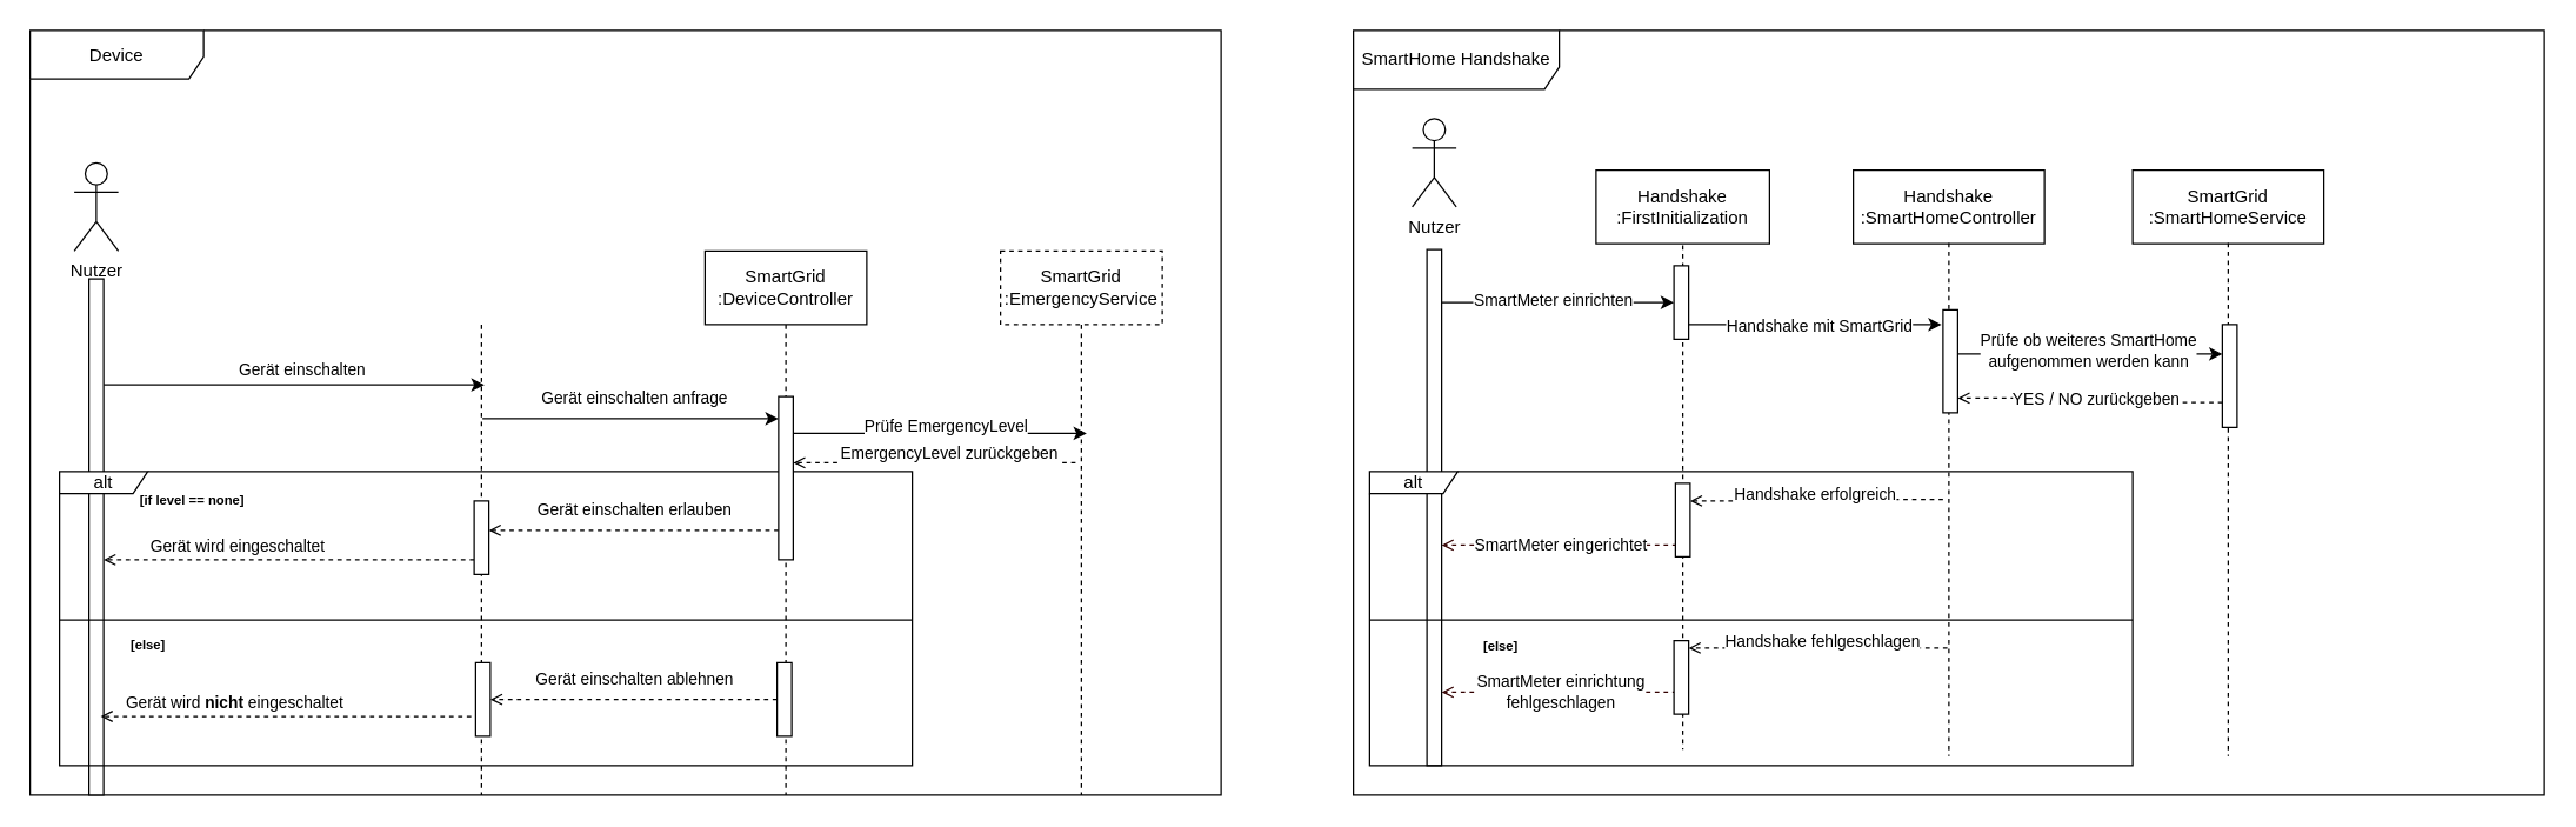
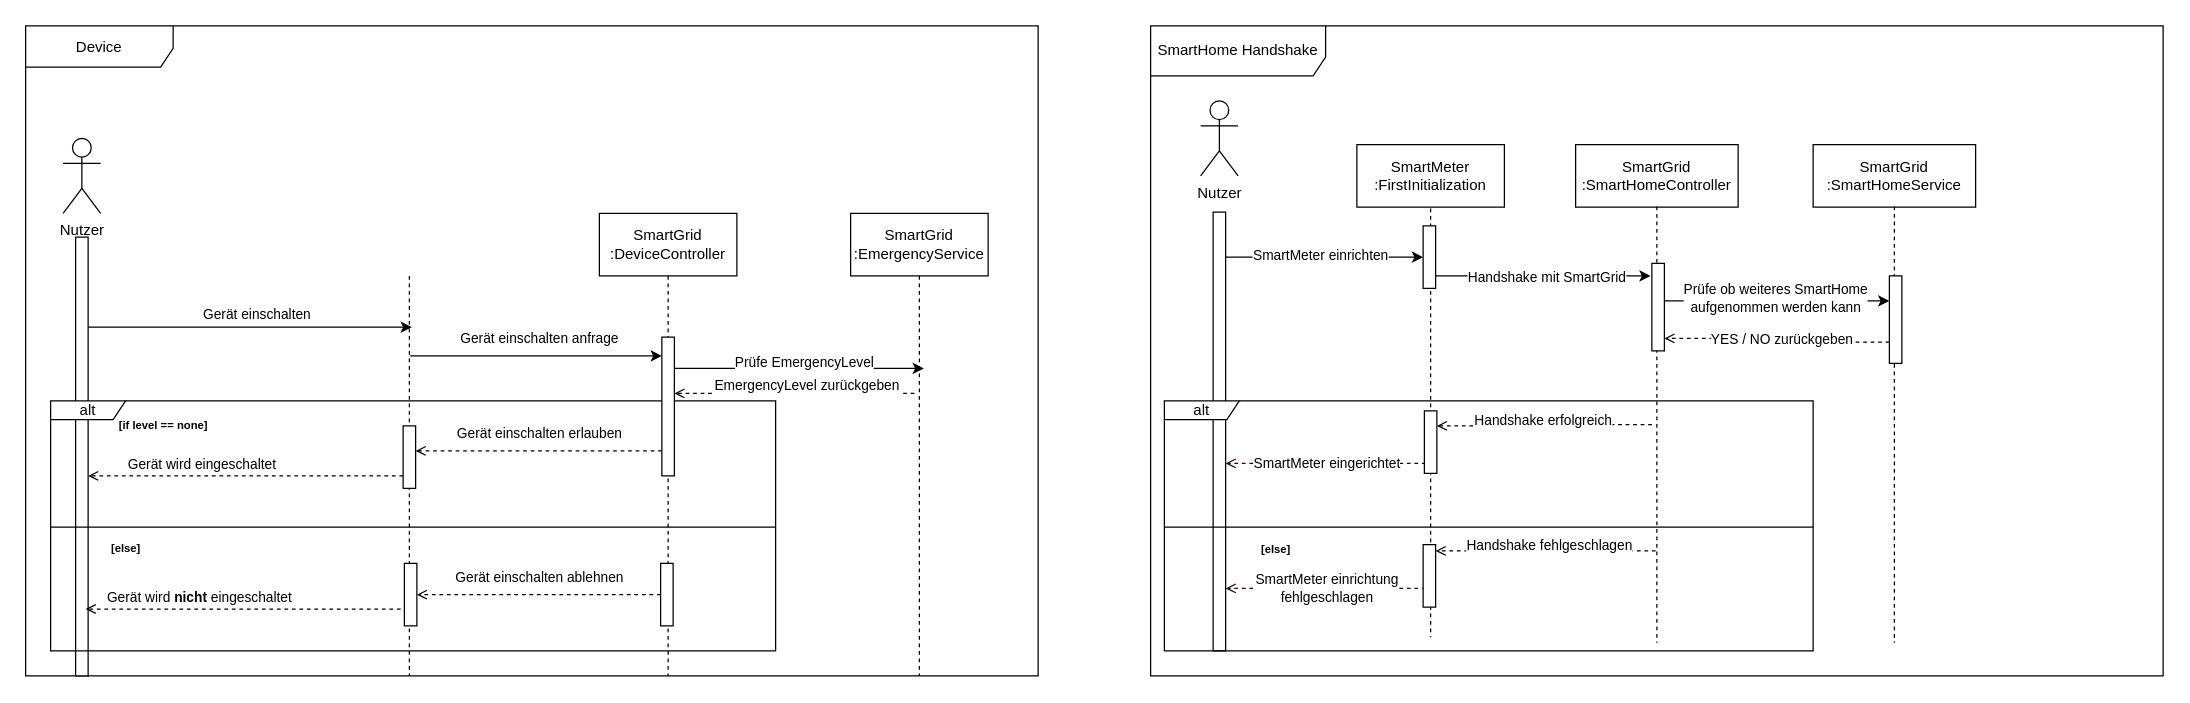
  <mxCell id="0" />
  <mxCell id="1" parent="0" />
  <mxCell id="2" value="Device" style="shape=umlFrame;whiteSpace=wrap;html=1;pointerEvents=0;width=118;height=33;" vertex="1" parent="1"><mxGeometry x="20" y="20" width="810" height="520" as="geometry" /></mxCell>
  <mxCell id="3" value="SmartGrid&lt;br&gt;:DeviceController" style="html=1;whiteSpace=wrap;" vertex="1" parent="1"><mxGeometry x="479" y="170" width="110" height="50" as="geometry" /></mxCell>
  <mxCell id="4" value="" style="line;strokeWidth=1;fillColor=none;align=left;verticalAlign=middle;spacingTop=-1;spacingLeft=3;spacingRight=3;rotatable=0;labelPosition=right;points=[];portConstraint=eastwest;strokeColor=inherit;dashed=1;direction=south;" vertex="1" parent="1"><mxGeometry x="323" y="220" width="8" height="320" as="geometry" /></mxCell>
  <mxCell id="5" value="" style="line;strokeWidth=1;fillColor=none;align=left;verticalAlign=middle;spacingTop=-1;spacingLeft=3;spacingRight=3;rotatable=0;labelPosition=right;points=[];portConstraint=eastwest;strokeColor=inherit;dashed=1;direction=south;" vertex="1" parent="1"><mxGeometry x="530" y="220" width="8" height="320" as="geometry" /></mxCell>
  <mxCell id="6" style="edgeStyle=elbowEdgeStyle;rounded=0;orthogonalLoop=1;jettySize=auto;html=1;elbow=vertical;curved=0;dashed=1;endArrow=open;endFill=0;" edge="1" parent="1" source="61" target="12"><mxGeometry relative="1" as="geometry" /></mxCell>
  <mxCell id="7" style="edgeStyle=elbowEdgeStyle;rounded=0;orthogonalLoop=1;jettySize=auto;html=1;elbow=vertical;curved=0;entryX=0.171;entryY=0.046;entryDx=0;entryDy=0;entryPerimeter=0;" edge="1" parent="1"><mxGeometry relative="1" as="geometry"><mxPoint x="539" y="294" as="sourcePoint" /><mxPoint x="738.632" y="293.72" as="targetPoint" /></mxGeometry></mxCell>
  <mxCell id="8" value="&lt;div&gt;Prüfe EmergencyLevel&lt;/div&gt;" style="edgeLabel;html=1;align=center;verticalAlign=middle;resizable=0;points=[];" vertex="1" connectable="0" parent="7"><mxGeometry x="0.336" y="-1" relative="1" as="geometry"><mxPoint x="-31" y="-7" as="offset" /></mxGeometry></mxCell>
  <mxCell id="9" value="&lt;font style=&quot;font-size: 9px;&quot;&gt;[if level == none]&lt;/font&gt;" style="text;align=center;fontStyle=1;verticalAlign=middle;spacingLeft=3;spacingRight=3;strokeColor=none;rotatable=0;points=[[0,0.5],[1,0.5]];portConstraint=eastwest;html=1;" vertex="1" parent="1"><mxGeometry x="90" y="326" width="80" height="26" as="geometry" /></mxCell>
  <mxCell id="10" style="edgeStyle=elbowEdgeStyle;rounded=0;orthogonalLoop=1;jettySize=auto;html=1;elbow=vertical;curved=0;dashed=1;endArrow=open;endFill=0;" edge="1" parent="1" source="12" target="28"><mxGeometry relative="1" as="geometry"><Array as="points"><mxPoint x="190" y="380" /></Array></mxGeometry></mxCell>
  <mxCell id="11" value="Gerät wird eingeschaltet" style="edgeLabel;html=1;align=center;verticalAlign=middle;resizable=0;points=[];" vertex="1" connectable="0" parent="10"><mxGeometry x="0.325" relative="1" as="geometry"><mxPoint x="5" y="-10" as="offset" /></mxGeometry></mxCell>
  <mxCell id="12" value="" style="html=1;points=[];perimeter=orthogonalPerimeter;outlineConnect=0;targetShapes=umlLifeline;portConstraint=eastwest;newEdgeStyle={&quot;edgeStyle&quot;:&quot;elbowEdgeStyle&quot;,&quot;elbow&quot;:&quot;vertical&quot;,&quot;curved&quot;:0,&quot;rounded&quot;:0};" vertex="1" parent="1"><mxGeometry x="322" y="340" width="10" height="50" as="geometry" /></mxCell>
  <mxCell id="13" value="" style="html=1;points=[];perimeter=orthogonalPerimeter;outlineConnect=0;targetShapes=umlLifeline;portConstraint=eastwest;newEdgeStyle={&quot;edgeStyle&quot;:&quot;elbowEdgeStyle&quot;,&quot;elbow&quot;:&quot;vertical&quot;,&quot;curved&quot;:0,&quot;rounded&quot;:0};" vertex="1" parent="1"><mxGeometry x="323" y="450" width="10" height="50" as="geometry" /></mxCell>
  <mxCell id="14" style="edgeStyle=elbowEdgeStyle;rounded=0;orthogonalLoop=1;jettySize=auto;html=1;elbow=vertical;curved=0;dashed=1;endArrow=open;endFill=0;" edge="1" parent="1" source="16" target="13"><mxGeometry relative="1" as="geometry" /></mxCell>
  <mxCell id="15" value="Gerät einschalten ablehnen" style="edgeLabel;html=1;align=center;verticalAlign=middle;resizable=0;points=[];" vertex="1" connectable="0" parent="14"><mxGeometry x="0.08" y="1" relative="1" as="geometry"><mxPoint x="7" y="-16" as="offset" /></mxGeometry></mxCell>
  <mxCell id="16" value="" style="html=1;points=[];perimeter=orthogonalPerimeter;outlineConnect=0;targetShapes=umlLifeline;portConstraint=eastwest;newEdgeStyle={&quot;edgeStyle&quot;:&quot;elbowEdgeStyle&quot;,&quot;elbow&quot;:&quot;vertical&quot;,&quot;curved&quot;:0,&quot;rounded&quot;:0};" vertex="1" parent="1"><mxGeometry x="528" y="450" width="10" height="50" as="geometry" /></mxCell>
  <mxCell id="17" value="&lt;font style=&quot;font-size: 9px;&quot;&gt;[else]&lt;/font&gt;" style="text;align=center;fontStyle=1;verticalAlign=middle;spacingLeft=3;spacingRight=3;strokeColor=none;rotatable=0;points=[[0,0.5],[1,0.5]];portConstraint=eastwest;html=1;" vertex="1" parent="1"><mxGeometry x="60" y="424" width="80" height="26" as="geometry" /></mxCell>
  <mxCell id="18" value="Gerät einschalten erlauben" style="edgeLabel;html=1;align=center;verticalAlign=middle;resizable=0;points=[];" vertex="1" connectable="0" parent="1"><mxGeometry x="430.499" y="345.999" as="geometry" /></mxCell>
  <mxCell id="19" style="edgeStyle=elbowEdgeStyle;rounded=0;orthogonalLoop=1;jettySize=auto;html=1;elbow=vertical;curved=0;entryX=0.199;entryY=0.422;entryDx=0;entryDy=0;entryPerimeter=0;endArrow=none;endFill=0;startArrow=classic;startFill=1;" edge="1" parent="1" source="61" target="4"><mxGeometry relative="1" as="geometry"><mxPoint x="528" y="283.68" as="sourcePoint" /><mxPoint x="331" y="283.68" as="targetPoint" /></mxGeometry></mxCell>
  <mxCell id="20" value="Gerät einschalten anfrage" style="edgeLabel;html=1;align=center;verticalAlign=middle;resizable=0;points=[];" vertex="1" connectable="0" parent="19"><mxGeometry x="-0.121" relative="1" as="geometry"><mxPoint x="-10" y="-15" as="offset" /></mxGeometry></mxCell>
- <mxCell id="21" value="SmartGrid&lt;br&gt;:EmergencyService" style="html=1;whiteSpace=wrap;dashed=1;" vertex="1" parent="1"><mxGeometry x="680" y="170" width="110" height="50" as="geometry" /></mxCell>
+ <mxCell id="21" value="SmartGrid&lt;br&gt;:EmergencyService" style="html=1;whiteSpace=wrap;" vertex="1" parent="1"><mxGeometry x="680" y="170" width="110" height="50" as="geometry" /></mxCell>
  <mxCell id="22" style="edgeStyle=orthogonalEdgeStyle;rounded=0;orthogonalLoop=1;jettySize=auto;html=1;dashed=1;endArrow=open;endFill=0;" edge="1" parent="1"><mxGeometry relative="1" as="geometry"><mxPoint x="731" y="314" as="sourcePoint" /><mxPoint x="539" y="314" as="targetPoint" /><Array as="points"><mxPoint x="590" y="314" /><mxPoint x="590" y="314" /></Array></mxGeometry></mxCell>
  <mxCell id="23" value="" style="line;strokeWidth=1;fillColor=none;align=left;verticalAlign=middle;spacingTop=-1;spacingLeft=3;spacingRight=3;rotatable=0;labelPosition=right;points=[];portConstraint=eastwest;strokeColor=inherit;dashed=1;direction=south;" vertex="1" parent="1"><mxGeometry x="731" y="220" width="8" height="320" as="geometry" /></mxCell>
  <mxCell id="24" value="EmergencyLevel zurückgeben" style="edgeLabel;html=1;align=center;verticalAlign=middle;resizable=0;points=[];" vertex="1" connectable="0" parent="1"><mxGeometry x="648.75" y="304.5" as="geometry"><mxPoint x="-4" y="3" as="offset" /></mxGeometry></mxCell>
  <mxCell id="25" value="&lt;div&gt;Nutzer&lt;/div&gt;" style="shape=umlActor;verticalLabelPosition=bottom;verticalAlign=top;html=1;" vertex="1" parent="1"><mxGeometry x="50" y="110" width="30" height="60" as="geometry" /></mxCell>
  <mxCell id="26" style="edgeStyle=elbowEdgeStyle;rounded=0;orthogonalLoop=1;jettySize=auto;html=1;elbow=vertical;curved=0;entryX=0.128;entryY=0.25;entryDx=0;entryDy=0;entryPerimeter=0;" edge="1" parent="1" source="28" target="4"><mxGeometry relative="1" as="geometry" /></mxCell>
  <mxCell id="27" value="Gerät einschalten" style="edgeLabel;html=1;align=center;verticalAlign=middle;resizable=0;points=[];" vertex="1" connectable="0" parent="26"><mxGeometry x="0.035" y="2" relative="1" as="geometry"><mxPoint y="-9" as="offset" /></mxGeometry></mxCell>
  <mxCell id="28" value="" style="html=1;points=[];perimeter=orthogonalPerimeter;outlineConnect=0;targetShapes=umlLifeline;portConstraint=eastwest;newEdgeStyle={&quot;edgeStyle&quot;:&quot;elbowEdgeStyle&quot;,&quot;elbow&quot;:&quot;vertical&quot;,&quot;curved&quot;:0,&quot;rounded&quot;:0};" vertex="1" parent="1"><mxGeometry x="60" y="189" width="10" height="351" as="geometry" /></mxCell>
  <mxCell id="29" style="edgeStyle=elbowEdgeStyle;rounded=0;orthogonalLoop=1;jettySize=auto;html=1;elbow=vertical;curved=0;dashed=1;endArrow=open;endFill=0;" edge="1" parent="1"><mxGeometry relative="1" as="geometry"><mxPoint x="320" y="486.5" as="sourcePoint" /><mxPoint x="68" y="486.5" as="targetPoint" /><Array as="points"><mxPoint x="188" y="486.5" /></Array></mxGeometry></mxCell>
  <mxCell id="30" value="Gerät wird &lt;b&gt;nicht&lt;/b&gt; eingeschaltet" style="edgeLabel;html=1;align=center;verticalAlign=middle;resizable=0;points=[];" vertex="1" connectable="0" parent="29"><mxGeometry x="0.325" relative="1" as="geometry"><mxPoint x="5" y="-10" as="offset" /></mxGeometry></mxCell>
  <mxCell id="31" value="alt" style="shape=umlFrame;whiteSpace=wrap;html=1;pointerEvents=0;width=60;height=15;" vertex="1" parent="1"><mxGeometry x="40" y="320" width="580" height="200" as="geometry" /></mxCell>
  <mxCell id="32" value="SmartHome Handshake" style="shape=umlFrame;whiteSpace=wrap;html=1;pointerEvents=0;width=140;height=40;" vertex="1" parent="1"><mxGeometry x="920" y="20" width="810" height="520" as="geometry" /></mxCell>
  <mxCell id="33" value="&lt;div&gt;Nutzer&lt;/div&gt;" style="shape=umlActor;verticalLabelPosition=bottom;verticalAlign=top;html=1;" vertex="1" parent="1"><mxGeometry x="960" y="80" width="30" height="60" as="geometry" /></mxCell>
  <mxCell id="34" style="edgeStyle=elbowEdgeStyle;rounded=0;orthogonalLoop=1;jettySize=auto;html=1;elbow=vertical;curved=0;" edge="1" parent="1" source="36" target="64"><mxGeometry relative="1" as="geometry" /></mxCell>
  <mxCell id="35" value="SmartMeter einrichten" style="edgeLabel;html=1;align=center;verticalAlign=middle;resizable=0;points=[];" connectable="0" vertex="1" parent="34"><mxGeometry x="0.079" y="2" relative="1" as="geometry"><mxPoint x="-10" as="offset" /></mxGeometry></mxCell>
  <mxCell id="36" value="" style="html=1;points=[];perimeter=orthogonalPerimeter;outlineConnect=0;targetShapes=umlLifeline;portConstraint=eastwest;newEdgeStyle={&quot;edgeStyle&quot;:&quot;elbowEdgeStyle&quot;,&quot;elbow&quot;:&quot;vertical&quot;,&quot;curved&quot;:0,&quot;rounded&quot;:0};" vertex="1" parent="1"><mxGeometry x="970" y="169" width="10" height="351" as="geometry" /></mxCell>
  <mxCell id="37" style="edgeStyle=orthogonalEdgeStyle;rounded=0;orthogonalLoop=1;jettySize=auto;html=1;" edge="1" parent="1" source="41"><mxGeometry relative="1" as="geometry"><Array as="points"><mxPoint x="1320" y="220" /><mxPoint x="1320" y="219" /></Array><mxPoint x="1320" y="220" as="targetPoint" /></mxGeometry></mxCell>
  <mxCell id="38" value="&lt;div&gt;Handshake mit SmartGrid&lt;/div&gt;" style="edgeLabel;html=1;align=center;verticalAlign=middle;resizable=0;points=[];" connectable="0" vertex="1" parent="37"><mxGeometry x="0.108" y="-1" relative="1" as="geometry"><mxPoint x="-7" y="-1" as="offset" /></mxGeometry></mxCell>
  <mxCell id="39" style="edgeStyle=orthogonalEdgeStyle;rounded=0;orthogonalLoop=1;jettySize=auto;html=1;fillColor=#d5e8d4;strokeColor=#330000;dashed=1;endArrow=open;endFill=0;" edge="1" parent="1" source="41" target="36"><mxGeometry relative="1" as="geometry"><Array as="points"><mxPoint x="1020" y="370" /><mxPoint x="1020" y="370" /></Array></mxGeometry></mxCell>
  <mxCell id="40" value="SmartMeter eingerichtet" style="edgeLabel;html=1;align=center;verticalAlign=middle;resizable=0;points=[];" connectable="0" vertex="1" parent="39"><mxGeometry x="0.19" y="-1" relative="1" as="geometry"><mxPoint x="15" as="offset" /></mxGeometry></mxCell>
  <mxCell id="41" value="" style="line;strokeWidth=1;fillColor=none;align=left;verticalAlign=middle;spacingTop=-1;spacingLeft=3;spacingRight=3;rotatable=0;labelPosition=right;points=[];portConstraint=eastwest;strokeColor=inherit;dashed=1;direction=south;" vertex="1" parent="1"><mxGeometry x="1140" y="160" width="8" height="349" as="geometry" /></mxCell>
- <mxCell id="42" value="Handshake&lt;br&gt;:FirstInitialization" style="html=1;whiteSpace=wrap;" vertex="1" parent="1"><mxGeometry x="1085" y="115" width="118" height="50" as="geometry" /></mxCell>
- <mxCell id="43" value="Handshake&lt;br&gt;:SmartHomeController" style="html=1;whiteSpace=wrap;" vertex="1" parent="1"><mxGeometry x="1260" y="115" width="130" height="50" as="geometry" /></mxCell>
+ <mxCell id="42" value="SmartMeter&lt;br&gt;:FirstInitialization" style="html=1;whiteSpace=wrap;" vertex="1" parent="1"><mxGeometry x="1085" y="115" width="118" height="50" as="geometry" /></mxCell>
+ <mxCell id="43" value="SmartGrid&lt;br&gt;:SmartHomeController" style="html=1;whiteSpace=wrap;" vertex="1" parent="1"><mxGeometry x="1260" y="115" width="130" height="50" as="geometry" /></mxCell>
  <mxCell id="44" style="edgeStyle=orthogonalEdgeStyle;rounded=0;orthogonalLoop=1;jettySize=auto;html=1;" edge="1" parent="1" source="48" target="66"><mxGeometry relative="1" as="geometry"><Array as="points"><mxPoint x="1460" y="240" /><mxPoint x="1460" y="240" /></Array></mxGeometry></mxCell>
  <mxCell id="45" value="&lt;div&gt;Prüfe ob weiteres SmartHome&lt;/div&gt;&lt;div&gt;aufgenommen werden kann&lt;br&gt;&lt;/div&gt;" style="edgeLabel;html=1;align=center;verticalAlign=middle;resizable=0;points=[];" connectable="0" vertex="1" parent="44"><mxGeometry x="-0.324" y="3" relative="1" as="geometry"><mxPoint x="28" as="offset" /></mxGeometry></mxCell>
  <mxCell id="46" style="edgeStyle=orthogonalEdgeStyle;rounded=0;orthogonalLoop=1;jettySize=auto;html=1;dashed=1;endArrow=open;endFill=0;" edge="1" parent="1" source="48" target="62"><mxGeometry relative="1" as="geometry"><Array as="points"><mxPoint x="1234" y="339" /><mxPoint x="1234" y="340" /></Array></mxGeometry></mxCell>
  <mxCell id="47" value="Handshake erfolgreich" style="edgeLabel;html=1;align=center;verticalAlign=middle;resizable=0;points=[];" connectable="0" vertex="1" parent="46"><mxGeometry x="0.194" y="-1" relative="1" as="geometry"><mxPoint x="14" y="-4" as="offset" /></mxGeometry></mxCell>
  <mxCell id="48" value="" style="line;strokeWidth=1;fillColor=none;align=left;verticalAlign=middle;spacingTop=-1;spacingLeft=3;spacingRight=3;rotatable=0;labelPosition=right;points=[];portConstraint=eastwest;strokeColor=inherit;dashed=1;direction=south;" vertex="1" parent="1"><mxGeometry x="1321" y="164.5" width="8" height="349" as="geometry" /></mxCell>
  <mxCell id="49" value="SmartGrid&lt;br&gt;:SmartHomeService" style="html=1;whiteSpace=wrap;" vertex="1" parent="1"><mxGeometry x="1450" y="115" width="130" height="50" as="geometry" /></mxCell>
  <mxCell id="50" style="edgeStyle=orthogonalEdgeStyle;rounded=0;orthogonalLoop=1;jettySize=auto;html=1;endArrow=open;endFill=0;dashed=1;" edge="1" parent="1" source="52" target="65"><mxGeometry relative="1" as="geometry"><Array as="points"><mxPoint x="1420" y="273" /><mxPoint x="1420" y="270" /></Array></mxGeometry></mxCell>
  <mxCell id="51" value="YES / NO zurückgeben" style="edgeLabel;html=1;align=center;verticalAlign=middle;resizable=0;points=[];" connectable="0" vertex="1" parent="50"><mxGeometry x="0.371" relative="1" as="geometry"><mxPoint x="35" as="offset" /></mxGeometry></mxCell>
  <mxCell id="52" value="" style="line;strokeWidth=1;fillColor=none;align=left;verticalAlign=middle;spacingTop=-1;spacingLeft=3;spacingRight=3;rotatable=0;labelPosition=right;points=[];portConstraint=eastwest;strokeColor=inherit;dashed=1;direction=south;" vertex="1" parent="1"><mxGeometry x="1511" y="164.5" width="8" height="349" as="geometry" /></mxCell>
  <mxCell id="53" value="" style="line;strokeWidth=1;fillColor=none;align=left;verticalAlign=middle;spacingTop=-1;spacingLeft=3;spacingRight=3;rotatable=0;labelPosition=right;points=[];portConstraint=eastwest;strokeColor=inherit;" vertex="1" parent="1"><mxGeometry x="40" y="417" width="580" height="8" as="geometry" /></mxCell>
  <mxCell id="54" value="alt" style="shape=umlFrame;whiteSpace=wrap;html=1;pointerEvents=0;width=60;height=15;" vertex="1" parent="1"><mxGeometry x="931" y="320" width="519" height="200" as="geometry" /></mxCell>
  <mxCell id="55" value="" style="line;strokeWidth=1;fillColor=none;align=left;verticalAlign=middle;spacingTop=-1;spacingLeft=3;spacingRight=3;rotatable=0;labelPosition=right;points=[];portConstraint=eastwest;strokeColor=inherit;" vertex="1" parent="1"><mxGeometry x="931" y="417" width="519" height="8" as="geometry" /></mxCell>
  <mxCell id="56" value="&lt;font style=&quot;font-size: 9px;&quot;&gt;[else]&lt;/font&gt;" style="text;align=center;fontStyle=1;verticalAlign=middle;spacingLeft=3;spacingRight=3;strokeColor=none;rotatable=0;points=[[0,0.5],[1,0.5]];portConstraint=eastwest;html=1;" vertex="1" parent="1"><mxGeometry x="980" y="425" width="80" height="26" as="geometry" /></mxCell>
  <mxCell id="57" style="edgeStyle=orthogonalEdgeStyle;rounded=0;orthogonalLoop=1;jettySize=auto;html=1;entryX=0.513;entryY=0.397;entryDx=0;entryDy=0;entryPerimeter=0;dashed=1;endArrow=open;endFill=0;" edge="1" parent="1"><mxGeometry relative="1" as="geometry"><mxPoint x="1324" y="440" as="sourcePoint" /><mxPoint x="1148" y="440" as="targetPoint" /></mxGeometry></mxCell>
  <mxCell id="58" value="Handshake fehlgeschlagen" style="edgeLabel;html=1;align=center;verticalAlign=middle;resizable=0;points=[];" connectable="0" vertex="1" parent="57"><mxGeometry x="0.194" y="-1" relative="1" as="geometry"><mxPoint x="19" y="-4" as="offset" /></mxGeometry></mxCell>
  <mxCell id="59" style="edgeStyle=orthogonalEdgeStyle;rounded=0;orthogonalLoop=1;jettySize=auto;html=1;fillColor=#d5e8d4;strokeColor=#330000;dashed=1;endArrow=open;endFill=0;" edge="1" parent="1"><mxGeometry relative="1" as="geometry"><mxPoint x="1140" y="470" as="sourcePoint" /><mxPoint x="980" y="470" as="targetPoint" /><Array as="points"><mxPoint x="1020" y="470" /><mxPoint x="1020" y="470" /></Array></mxGeometry></mxCell>
  <mxCell id="60" value="SmartMeter einrichtung&lt;br&gt;fehlgeschlagen" style="edgeLabel;html=1;align=center;verticalAlign=middle;resizable=0;points=[];" connectable="0" vertex="1" parent="59"><mxGeometry x="0.19" y="-1" relative="1" as="geometry"><mxPoint x="15" as="offset" /></mxGeometry></mxCell>
  <mxCell id="61" value="" style="html=1;points=[];perimeter=orthogonalPerimeter;outlineConnect=0;targetShapes=umlLifeline;portConstraint=eastwest;newEdgeStyle={&quot;edgeStyle&quot;:&quot;elbowEdgeStyle&quot;,&quot;elbow&quot;:&quot;vertical&quot;,&quot;curved&quot;:0,&quot;rounded&quot;:0};" vertex="1" parent="1"><mxGeometry x="529" y="269" width="10" height="111" as="geometry" /></mxCell>
  <mxCell id="62" value="" style="html=1;points=[];perimeter=orthogonalPerimeter;outlineConnect=0;targetShapes=umlLifeline;portConstraint=eastwest;newEdgeStyle={&quot;edgeStyle&quot;:&quot;elbowEdgeStyle&quot;,&quot;elbow&quot;:&quot;vertical&quot;,&quot;curved&quot;:0,&quot;rounded&quot;:0};" vertex="1" parent="1"><mxGeometry x="1139" y="328" width="10" height="50" as="geometry" /></mxCell>
  <mxCell id="63" value="" style="html=1;points=[];perimeter=orthogonalPerimeter;outlineConnect=0;targetShapes=umlLifeline;portConstraint=eastwest;newEdgeStyle={&quot;edgeStyle&quot;:&quot;elbowEdgeStyle&quot;,&quot;elbow&quot;:&quot;vertical&quot;,&quot;curved&quot;:0,&quot;rounded&quot;:0};" vertex="1" parent="1"><mxGeometry x="1138" y="435" width="10" height="50" as="geometry" /></mxCell>
  <mxCell id="64" value="" style="html=1;points=[];perimeter=orthogonalPerimeter;outlineConnect=0;targetShapes=umlLifeline;portConstraint=eastwest;newEdgeStyle={&quot;edgeStyle&quot;:&quot;elbowEdgeStyle&quot;,&quot;elbow&quot;:&quot;vertical&quot;,&quot;curved&quot;:0,&quot;rounded&quot;:0};" vertex="1" parent="1"><mxGeometry x="1138" y="180" width="10" height="50" as="geometry" /></mxCell>
  <mxCell id="65" value="" style="html=1;points=[];perimeter=orthogonalPerimeter;outlineConnect=0;targetShapes=umlLifeline;portConstraint=eastwest;newEdgeStyle={&quot;edgeStyle&quot;:&quot;elbowEdgeStyle&quot;,&quot;elbow&quot;:&quot;vertical&quot;,&quot;curved&quot;:0,&quot;rounded&quot;:0};" vertex="1" parent="1"><mxGeometry x="1321" y="210" width="10" height="70" as="geometry" /></mxCell>
  <mxCell id="66" value="" style="html=1;points=[];perimeter=orthogonalPerimeter;outlineConnect=0;targetShapes=umlLifeline;portConstraint=eastwest;newEdgeStyle={&quot;edgeStyle&quot;:&quot;elbowEdgeStyle&quot;,&quot;elbow&quot;:&quot;vertical&quot;,&quot;curved&quot;:0,&quot;rounded&quot;:0};" vertex="1" parent="1"><mxGeometry x="1511" y="220" width="10" height="70" as="geometry" /></mxCell>
